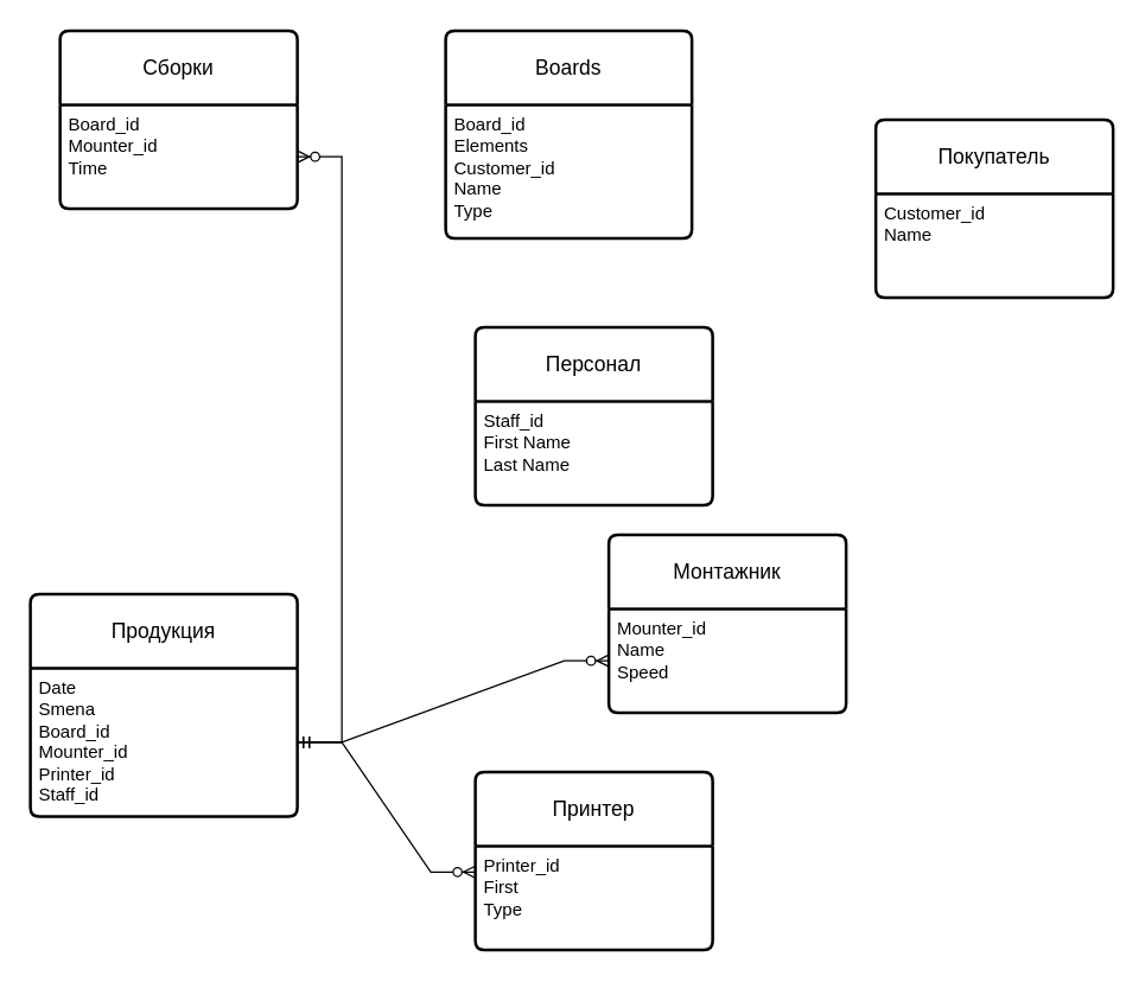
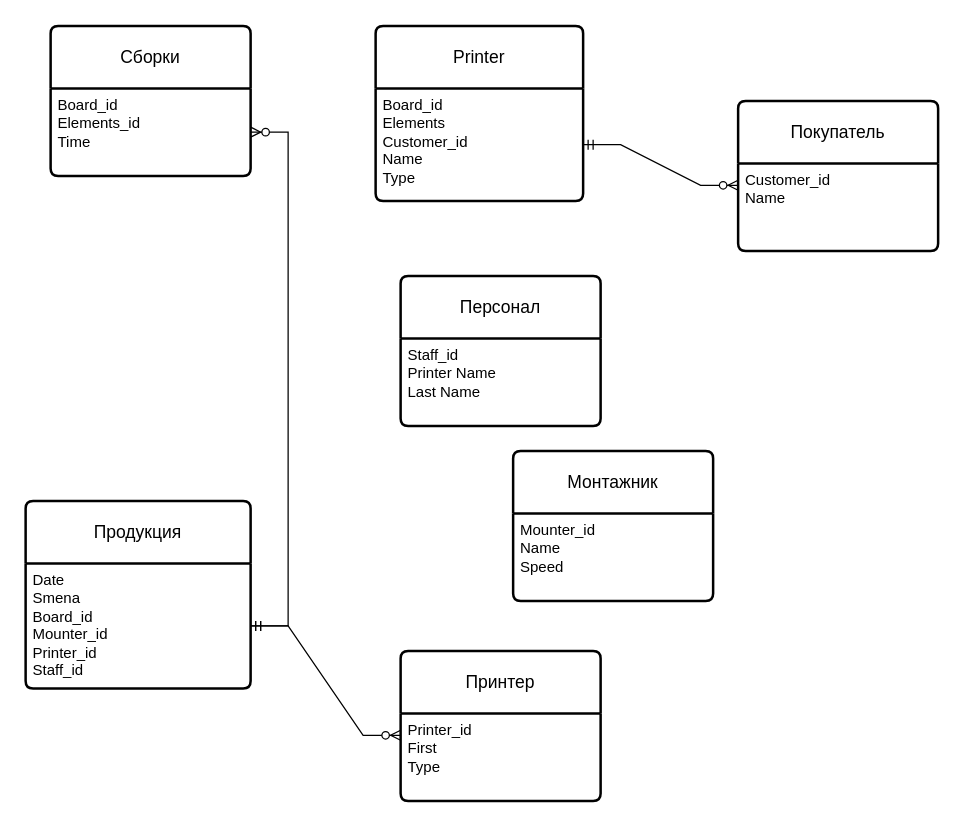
  <mxCell id="0" />
  <mxCell id="1" parent="0" />
  <mxCell id="2" value="Сборки" style="swimlane;childLayout=stackLayout;horizontal=1;startSize=50;horizontalStack=0;rounded=1;fontSize=14;fontStyle=0;strokeWidth=2;resizeParent=0;resizeLast=1;shadow=0;dashed=0;align=center;arcSize=4;whiteSpace=wrap;html=1;" vertex="1" parent="1"><mxGeometry x="40" y="20" width="160" height="120" as="geometry" /></mxCell>
- <mxCell id="3" value="Board_id&lt;br&gt;Mounter_id&lt;br&gt;Time" style="align=left;strokeColor=none;fillColor=none;spacingLeft=4;fontSize=12;verticalAlign=top;resizable=0;rotatable=0;part=1;html=1;" vertex="1" parent="2"><mxGeometry y="50" width="160" height="70" as="geometry" /></mxCell>
+ <mxCell id="3" value="Board_id&lt;br&gt;Elements_id&lt;br&gt;Time" style="align=left;strokeColor=none;fillColor=none;spacingLeft=4;fontSize=12;verticalAlign=top;resizable=0;rotatable=0;part=1;html=1;" vertex="1" parent="2"><mxGeometry y="50" width="160" height="70" as="geometry" /></mxCell>
  <mxCell id="4" value="Покупатель" style="swimlane;childLayout=stackLayout;horizontal=1;startSize=50;horizontalStack=0;rounded=1;fontSize=14;fontStyle=0;strokeWidth=2;resizeParent=0;resizeLast=1;shadow=0;dashed=0;align=center;arcSize=4;whiteSpace=wrap;html=1;" vertex="1" parent="1"><mxGeometry x="590" width="160" height="120" as="geometry" y="80" /></mxCell>
  <mxCell id="5" value="Customer_id&lt;br&gt;Name" style="align=left;strokeColor=none;fillColor=none;spacingLeft=4;fontSize=12;verticalAlign=top;resizable=0;rotatable=0;part=1;html=1;" vertex="1" parent="4"><mxGeometry y="50" width="160" height="70" as="geometry" /></mxCell>
- <mxCell id="6" value="Boards" style="swimlane;childLayout=stackLayout;horizontal=1;startSize=50;horizontalStack=0;rounded=1;fontSize=14;fontStyle=0;strokeWidth=2;resizeParent=0;resizeLast=1;shadow=0;dashed=0;align=center;arcSize=4;whiteSpace=wrap;html=1;" vertex="1" parent="1"><mxGeometry x="300" y="20" width="166" height="140" as="geometry" /></mxCell>
+ <mxCell id="6" value="Printer" style="swimlane;childLayout=stackLayout;horizontal=1;startSize=50;horizontalStack=0;rounded=1;fontSize=14;fontStyle=0;strokeWidth=2;resizeParent=0;resizeLast=1;shadow=0;dashed=0;align=center;arcSize=4;whiteSpace=wrap;html=1;" vertex="1" parent="1"><mxGeometry x="300" y="20" width="166" height="140" as="geometry" /></mxCell>
  <mxCell id="7" value="Board_id&lt;br&gt;Elements&lt;br&gt;Customer_id&lt;br&gt;Name&lt;br&gt;Type" style="align=left;strokeColor=none;fillColor=none;spacingLeft=4;fontSize=12;verticalAlign=top;resizable=0;rotatable=0;part=1;html=1;" vertex="1" parent="6"><mxGeometry y="50" width="166" height="90" as="geometry" /></mxCell>
  <mxCell id="8" value="Монтажник" style="swimlane;childLayout=stackLayout;horizontal=1;startSize=50;horizontalStack=0;rounded=1;fontSize=14;fontStyle=0;strokeWidth=2;resizeParent=0;resizeLast=1;shadow=0;dashed=0;align=center;arcSize=4;whiteSpace=wrap;html=1;" vertex="1" parent="1"><mxGeometry x="410" y="360" width="160" height="120" as="geometry" /></mxCell>
  <mxCell id="9" value="Mounter_id&lt;br&gt;Name&lt;br&gt;Speed" style="align=left;strokeColor=none;fillColor=none;spacingLeft=4;fontSize=12;verticalAlign=top;resizable=0;rotatable=0;part=1;html=1;" vertex="1" parent="8"><mxGeometry y="50" width="160" height="70" as="geometry" /></mxCell>
  <mxCell id="10" value="Персонал" style="swimlane;childLayout=stackLayout;horizontal=1;startSize=50;horizontalStack=0;rounded=1;fontSize=14;fontStyle=0;strokeWidth=2;resizeParent=0;resizeLast=1;shadow=0;dashed=0;align=center;arcSize=4;whiteSpace=wrap;html=1;" vertex="1" parent="1"><mxGeometry x="320" y="220" width="160" height="120" as="geometry" /></mxCell>
- <mxCell id="11" value="Staff_id&lt;br&gt;First Name&lt;br&gt;Last Name&lt;br&gt;" style="align=left;strokeColor=none;fillColor=none;spacingLeft=4;fontSize=12;verticalAlign=top;resizable=0;rotatable=0;part=1;html=1;" vertex="1" parent="10"><mxGeometry y="50" width="160" height="70" as="geometry" /></mxCell>
+ <mxCell id="11" value="Staff_id&lt;br&gt;Printer Name&lt;br&gt;Last Name&lt;br&gt;" style="align=left;strokeColor=none;fillColor=none;spacingLeft=4;fontSize=12;verticalAlign=top;resizable=0;rotatable=0;part=1;html=1;" vertex="1" parent="10"><mxGeometry y="50" width="160" height="70" as="geometry" /></mxCell>
  <mxCell id="12" value="Продукция" style="swimlane;childLayout=stackLayout;horizontal=1;startSize=50;horizontalStack=0;rounded=1;fontSize=14;fontStyle=0;strokeWidth=2;resizeParent=0;resizeLast=1;shadow=0;dashed=0;align=center;arcSize=4;whiteSpace=wrap;html=1;" vertex="1" parent="1"><mxGeometry x="20" y="400" width="180" height="150" as="geometry" /></mxCell>
  <mxCell id="13" value="Date&lt;br&gt;Smena&lt;br&gt;Board_id&lt;br&gt;Mounter_id&lt;br&gt;Printer_id&lt;br&gt;Staff_id" style="align=left;strokeColor=none;fillColor=none;spacingLeft=4;fontSize=12;verticalAlign=top;resizable=0;rotatable=0;part=1;html=1;" vertex="1" parent="12"><mxGeometry y="50" width="180" height="100" as="geometry" /></mxCell>
  <mxCell id="14" value="Принтер" style="swimlane;childLayout=stackLayout;horizontal=1;startSize=50;horizontalStack=0;rounded=1;fontSize=14;fontStyle=0;strokeWidth=2;resizeParent=0;resizeLast=1;shadow=0;dashed=0;align=center;arcSize=4;whiteSpace=wrap;html=1;" vertex="1" parent="1"><mxGeometry x="320" y="520" width="160" height="120" as="geometry" /></mxCell>
  <mxCell id="15" value="Printer_id&lt;br&gt;First&lt;br&gt;Type" style="align=left;strokeColor=none;fillColor=none;spacingLeft=4;fontSize=12;verticalAlign=top;resizable=0;rotatable=0;part=1;html=1;" vertex="1" parent="14"><mxGeometry y="50" width="160" height="70" as="geometry" /></mxCell>
+ <mxCell id="16" value="" style="edgeStyle=entityRelationEdgeStyle;fontSize=12;html=1;endArrow=ERzeroToMany;startArrow=ERmandOne;rounded=0;exitX=1;exitY=0.5;exitDx=0;exitDy=0;entryX=0;entryY=0.25;entryDx=0;entryDy=0;" edge="1" parent="1" source="7" target="5"><mxGeometry width="100" height="100" relative="1" as="geometry"><mxPoint x="320" y="210" as="sourcePoint" /><mxPoint x="420" y="110" as="targetPoint" /></mxGeometry></mxCell>
  <mxCell id="17" value="" style="edgeStyle=entityRelationEdgeStyle;fontSize=12;html=1;endArrow=ERzeroToMany;startArrow=ERmandOne;rounded=0;" edge="1" parent="1" source="13" target="3"><mxGeometry width="100" height="100" relative="1" as="geometry"><mxPoint x="196" y="480" as="sourcePoint" /><mxPoint x="320" y="513" as="targetPoint" /></mxGeometry></mxCell>
- <mxCell id="18" value="" style="edgeStyle=entityRelationEdgeStyle;fontSize=12;html=1;endArrow=ERzeroToMany;startArrow=ERmandOne;rounded=0;exitX=1;exitY=0.5;exitDx=0;exitDy=0;entryX=0;entryY=0.5;entryDx=0;entryDy=0;" edge="1" parent="1" source="13" target="9"><mxGeometry width="100" height="100" relative="1" as="geometry"><mxPoint x="270" y="458.5" as="sourcePoint" /><mxPoint x="394" y="491.5" as="targetPoint" /></mxGeometry></mxCell>
  <mxCell id="19" value="" style="edgeStyle=entityRelationEdgeStyle;fontSize=12;html=1;endArrow=ERzeroToMany;startArrow=ERmandOne;rounded=0;exitX=1;exitY=0.5;exitDx=0;exitDy=0;entryX=0;entryY=0.25;entryDx=0;entryDy=0;" edge="1" parent="1" target="15"><mxGeometry width="100" height="100" relative="1" as="geometry"><mxPoint x="200" y="500" as="sourcePoint" /><mxPoint x="324" y="533" as="targetPoint" /></mxGeometry></mxCell>
